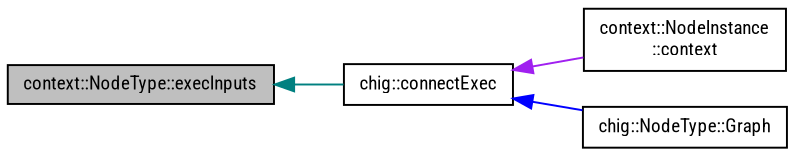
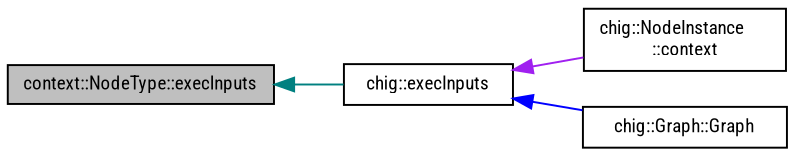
  digraph {
    fontname="Roboto Condensed"
    rankdir=LR
    node [color=black fillcolor=white fontname="Roboto Condensed" fontsize=10 shape=record style=filled]
    edge [dir=back fontname="Roboto Condensed" fontsize=10 labelfontname=Helvetica labelfontsize=10 style=solid]
    n1 [fillcolor=grey75 fontcolor=black height=0.2 label="context::NodeType::execInputs" width=0.4]
-   n2 [height=0.2 label="chig::connectExec" width=0.4]
-   n3 [height=0.2 label="context::NodeInstance\l::context" width=0.4]
-   n4 [height=0.2 label="chig::NodeType::Graph" width=0.4]
+   n2 [height=0.2 label="chig::execInputs" width=0.4]
+   n3 [height=0.2 label="chig::NodeInstance\l::context" width=0.4]
+   n4 [height=0.2 label="chig::Graph::Graph" width=0.4]
    n1 -> n2 [color=teal]
    n2 -> n3 [color=purple]
    n2 -> n4 [color=blue]
  }
